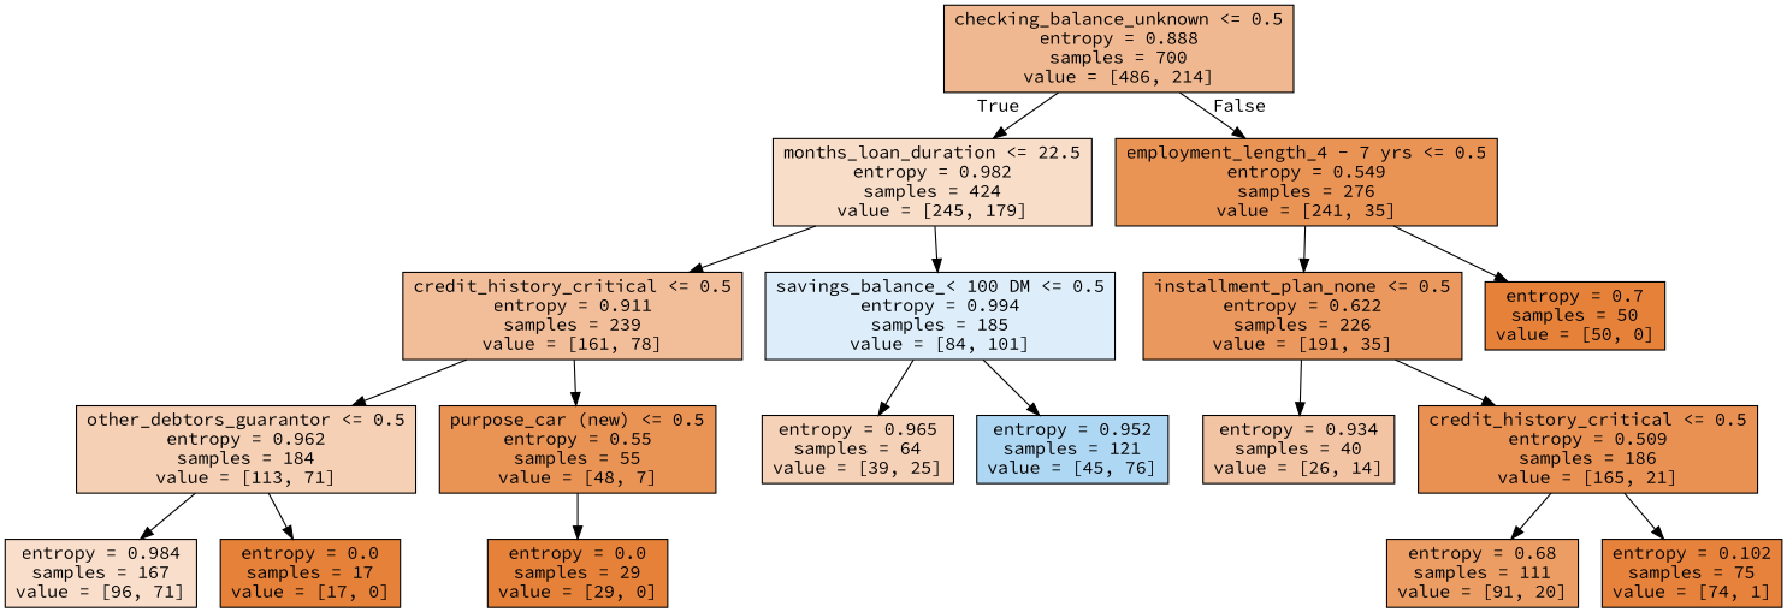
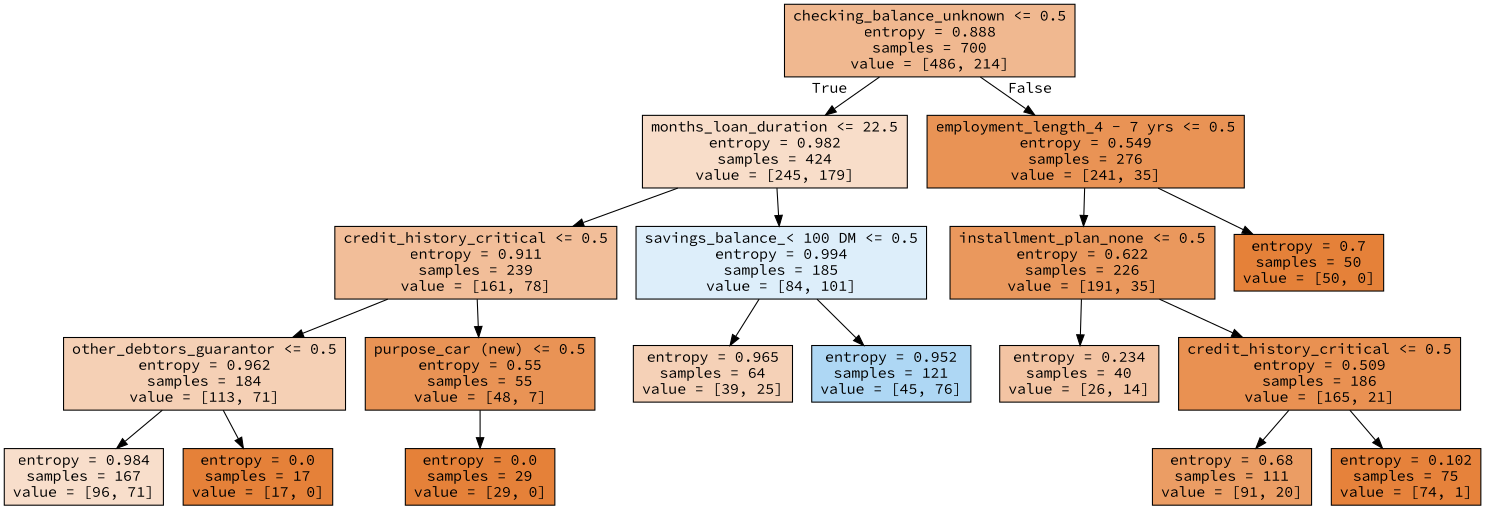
  digraph {
    fontname="Source Code Pro"
    node [color=black fillcolor="#e58139ff" fontname="Source Code Pro" shape=box style=filled]
    edge [fontname="Source Code Pro"]
    n1 [fillcolor="#e581398f" label="checking_balance_unknown <= 0.5\nentropy = 0.888\nsamples = 700\nvalue = [486, 214]"]
    n2 [fillcolor="#e5813945" label="months_loan_duration <= 22.5\nentropy = 0.982\nsamples = 424\nvalue = [245, 179]"]
    n3 [fillcolor="#e58139da" label="employment_length_4 - 7 yrs <= 0.5\nentropy = 0.549\nsamples = 276\nvalue = [241, 35]"]
    n4 [fillcolor="#e5813983" label="credit_history_critical <= 0.5\nentropy = 0.911\nsamples = 239\nvalue = [161, 78]"]
    n5 [fillcolor="#399de52b" label="savings_balance_< 100 DM <= 0.5\nentropy = 0.994\nsamples = 185\nvalue = [84, 101]"]
    n6 [fillcolor="#e58139d0" label="installment_plan_none <= 0.5\nentropy = 0.622\nsamples = 226\nvalue = [191, 35]"]
    n7 [label="entropy = 0.7\nsamples = 50\nvalue = [50, 0]"]
    n8 [fillcolor="#e581395f" label="other_debtors_guarantor <= 0.5\nentropy = 0.962\nsamples = 184\nvalue = [113, 71]"]
    n9 [fillcolor="#e58139da" label="purpose_car (new) <= 0.5\nentropy = 0.55\nsamples = 55\nvalue = [48, 7]"]
    n10 [fillcolor="#e581395c" label="entropy = 0.965\nsamples = 64\nvalue = [39, 25]"]
    n11 [fillcolor="#399de568" label="entropy = 0.952\nsamples = 121\nvalue = [45, 76]"]
    n12 [fillcolor="#e5813942" label="entropy = 0.984\nsamples = 167\nvalue = [96, 71]"]
    n13 [label="entropy = 0.0\nsamples = 17\nvalue = [17, 0]"]
    n14 [label="entropy = 0.0\nsamples = 29\nvalue = [29, 0]"]
-   n15 [fillcolor="#e5813976" label="entropy = 0.934\nsamples = 40\nvalue = [26, 14]"]
+   n15 [fillcolor="#e5813976" label="entropy = 0.234\nsamples = 40\nvalue = [26, 14]"]
    n16 [fillcolor="#e58139df" label="credit_history_critical <= 0.5\nentropy = 0.509\nsamples = 186\nvalue = [165, 21]"]
    n17 [fillcolor="#e58139c7" label="entropy = 0.68\nsamples = 111\nvalue = [91, 20]"]
    n18 [fillcolor="#e58139fc" label="entropy = 0.102\nsamples = 75\nvalue = [74, 1]"]
    n1 -> n2 [headlabel=True labelangle=45 labeldistance=2.5]
    n1 -> n3 [headlabel=False labelangle=-45 labeldistance=2.5]
    n2 -> n4
    n2 -> n5
    n3 -> n6
    n3 -> n7
    n4 -> n8
    n4 -> n9
    n5 -> n10
    n5 -> n11
    n6 -> n15
    n6 -> n16
    n8 -> n12
    n8 -> n13
    n9 -> n14
    n16 -> n17
    n16 -> n18
  }
